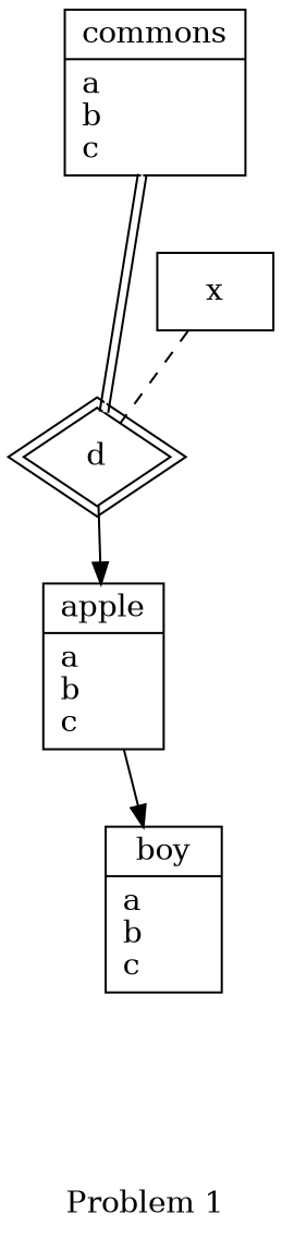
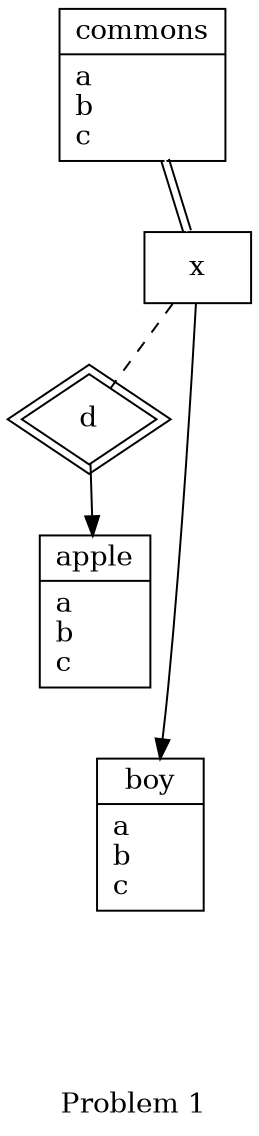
  graph {
    label="\n\n Problem 1"
    node [shape=record]
    n1 [label="{apple| a \lb \lc \l}"]
    n2 [label="{boy| a \lb \lc \l}"]
    n3 [label="{commons| a \lb \lc \l}"]
    d [peripheries=2 shape=diamond]
    x [shape=box]
    subgraph sub_1 {
      n1
      n2
      n3
    }
    subgraph sub_2 {
      d
    }
    subgraph sub_3 {
      x
    }
    subgraph sub_4 {
      n1
      n2
      d
    }
    subgraph sub_5 {
      n3
      d
    }
    subgraph sub_6 {
      d
      x
    }
-   n1 -- n2 [dir=forward]
-   n3 -- d [color="black:white:black"]
+   x -- n2 [dir=forward]
+   n3 -- x [color="black:white:black"]
    d -- n1 [dir=forward]
    x -- d [style=dashed]
  }
